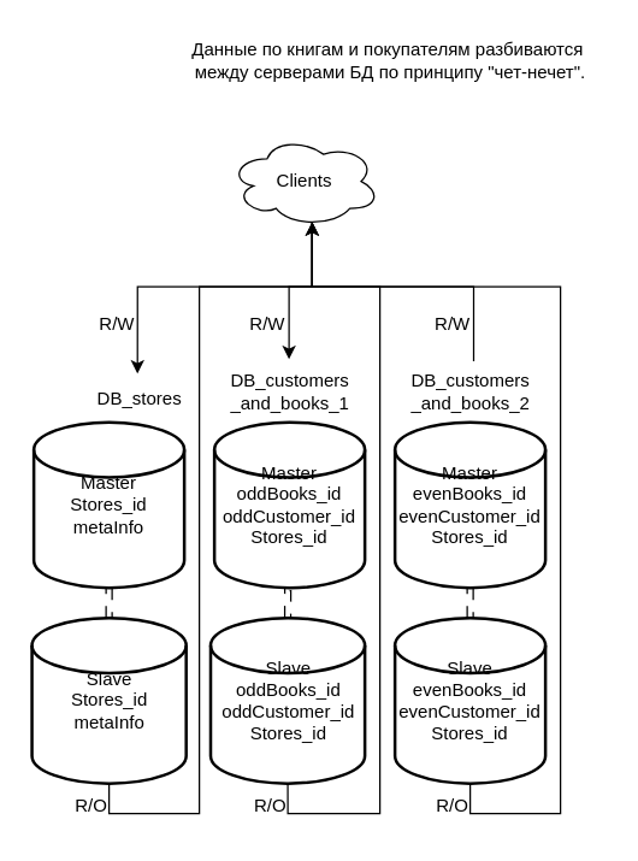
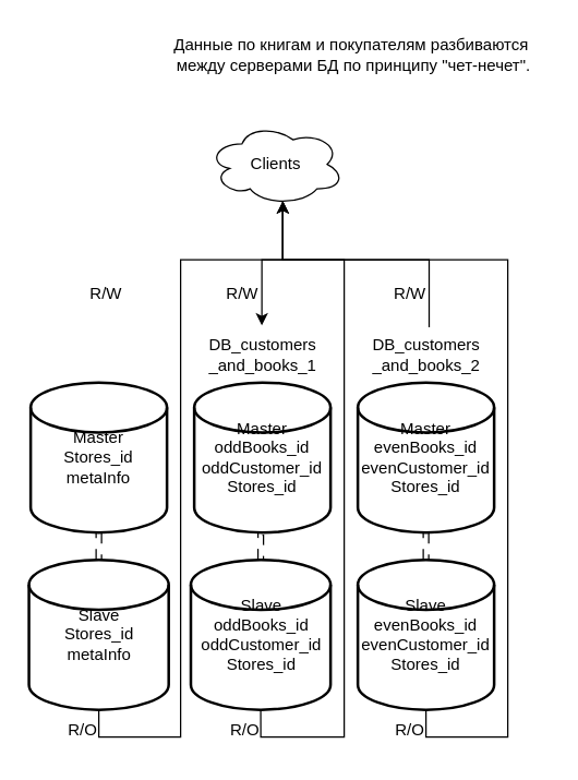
  <mxCell id="0" />
  <mxCell id="1" parent="0" />
  <mxCell id="2" style="edgeStyle=orthogonalEdgeStyle;rounded=0;orthogonalLoop=1;jettySize=auto;html=1;exitX=0.5;exitY=1;exitDx=0;exitDy=0;exitPerimeter=0;entryX=0.5;entryY=0;entryDx=0;entryDy=0;entryPerimeter=0;shape=link;dashed=1;dashPattern=8 8;" edge="1" parent="1" source="3" target="19"><mxGeometry relative="1" as="geometry" /></mxCell>
  <mxCell id="3" value="Master&lt;br&gt;Stores_id&lt;br&gt;metaInfo" style="strokeWidth=2;html=1;shape=mxgraph.flowchart.database;whiteSpace=wrap;" vertex="1" parent="1"><mxGeometry x="22" y="280" width="100" height="110" as="geometry" /></mxCell>
  <mxCell id="4" style="edgeStyle=orthogonalEdgeStyle;shape=link;rounded=0;orthogonalLoop=1;jettySize=auto;html=1;exitX=0.5;exitY=1;exitDx=0;exitDy=0;exitPerimeter=0;entryX=0.5;entryY=0;entryDx=0;entryDy=0;entryPerimeter=0;dashed=1;dashPattern=8 8;" edge="1" parent="1" source="5" target="20"><mxGeometry relative="1" as="geometry" /></mxCell>
  <mxCell id="5" value="Master&lt;br&gt;oddBooks_id&lt;br&gt;oddCustomer_id&lt;br&gt;Stores_id" style="strokeWidth=2;html=1;shape=mxgraph.flowchart.database;whiteSpace=wrap;" vertex="1" parent="1"><mxGeometry x="142" y="280" width="100" height="110" as="geometry" /></mxCell>
- <mxCell id="6" value="DB_stores" style="text;html=1;align=center;verticalAlign=middle;resizable=0;points=[];autosize=1;strokeColor=none;fillColor=none;" vertex="1" parent="1"><mxGeometry x="52" y="250" width="80" height="30" as="geometry" /></mxCell>
  <mxCell id="7" value="DB_customers&lt;br&gt;_and_books_1" style="text;html=1;align=center;verticalAlign=middle;resizable=0;points=[];autosize=1;strokeColor=none;fillColor=none;" vertex="1" parent="1"><mxGeometry x="142" y="240" width="100" height="40" as="geometry" /></mxCell>
  <mxCell id="8" value="DB_customers&lt;br&gt;_and_books_2" style="text;html=1;align=center;verticalAlign=middle;resizable=0;points=[];autosize=1;strokeColor=none;fillColor=none;" vertex="1" parent="1"><mxGeometry x="262" y="240" width="100" height="40" as="geometry" /></mxCell>
  <mxCell id="9" style="edgeStyle=orthogonalEdgeStyle;shape=link;rounded=0;orthogonalLoop=1;jettySize=auto;html=1;exitX=0.5;exitY=1;exitDx=0;exitDy=0;exitPerimeter=0;entryX=0.5;entryY=0;entryDx=0;entryDy=0;entryPerimeter=0;dashed=1;dashPattern=8 8;" edge="1" parent="1" source="10" target="21"><mxGeometry relative="1" as="geometry" /></mxCell>
  <mxCell id="10" value="Master&lt;br&gt;evenBooks_id&lt;br&gt;evenCustomer_id&lt;br&gt;Stores_id" style="strokeWidth=2;html=1;shape=mxgraph.flowchart.database;whiteSpace=wrap;" vertex="1" parent="1"><mxGeometry x="262" y="280" width="100" height="110" as="geometry" /></mxCell>
  <mxCell id="11" style="edgeStyle=orthogonalEdgeStyle;rounded=0;orthogonalLoop=1;jettySize=auto;html=1;exitX=0.55;exitY=0.95;exitDx=0;exitDy=0;exitPerimeter=0;entryX=0.496;entryY=-0.047;entryDx=0;entryDy=0;entryPerimeter=0;" edge="1" parent="1" source="17" target="7"><mxGeometry relative="1" as="geometry"><Array as="points"><mxPoint x="207" y="190" /><mxPoint x="192" y="190" /></Array></mxGeometry></mxCell>
- <mxCell id="12" style="edgeStyle=orthogonalEdgeStyle;rounded=0;orthogonalLoop=1;jettySize=auto;html=1;exitX=0.55;exitY=0.95;exitDx=0;exitDy=0;exitPerimeter=0;entryX=0.486;entryY=-0.075;entryDx=0;entryDy=0;entryPerimeter=0;" edge="1" parent="1" source="17" target="6"><mxGeometry relative="1" as="geometry"><Array as="points"><mxPoint x="207" y="190" /><mxPoint x="91" y="190" /></Array></mxGeometry></mxCell>
  <mxCell id="13" style="edgeStyle=orthogonalEdgeStyle;rounded=0;orthogonalLoop=1;jettySize=auto;html=1;exitX=0.55;exitY=0.95;exitDx=0;exitDy=0;exitPerimeter=0;entryX=0.523;entryY=-0.013;entryDx=0;entryDy=0;entryPerimeter=0;endArrow=none;" edge="1" parent="1" source="17" target="8"><mxGeometry relative="1" as="geometry"><Array as="points"><mxPoint x="207" y="190" /><mxPoint x="314" y="190" /></Array></mxGeometry></mxCell>
  <mxCell id="14" style="edgeStyle=orthogonalEdgeStyle;rounded=0;orthogonalLoop=1;jettySize=auto;html=1;exitX=0.55;exitY=0.95;exitDx=0;exitDy=0;exitPerimeter=0;entryX=0.5;entryY=1;entryDx=0;entryDy=0;entryPerimeter=0;strokeColor=default;startArrow=classic;startFill=1;endArrow=none;endFill=0;" edge="1" parent="1" source="17" target="19"><mxGeometry relative="1" as="geometry"><Array as="points"><mxPoint x="207" y="190" /><mxPoint x="132" y="190" /><mxPoint x="132" y="540" /><mxPoint x="72" y="540" /></Array></mxGeometry></mxCell>
  <mxCell id="15" style="edgeStyle=orthogonalEdgeStyle;rounded=0;orthogonalLoop=1;jettySize=auto;html=1;exitX=0.55;exitY=0.95;exitDx=0;exitDy=0;exitPerimeter=0;entryX=0.5;entryY=1;entryDx=0;entryDy=0;entryPerimeter=0;strokeColor=default;startArrow=classic;startFill=1;endArrow=none;endFill=0;" edge="1" parent="1" source="17" target="20"><mxGeometry relative="1" as="geometry"><Array as="points"><mxPoint x="207" y="190" /><mxPoint x="252" y="190" /><mxPoint x="252" y="540" /><mxPoint x="191" y="540" /></Array></mxGeometry></mxCell>
  <mxCell id="16" style="edgeStyle=orthogonalEdgeStyle;rounded=0;orthogonalLoop=1;jettySize=auto;html=1;exitX=0.55;exitY=0.95;exitDx=0;exitDy=0;exitPerimeter=0;entryX=0.5;entryY=1;entryDx=0;entryDy=0;entryPerimeter=0;strokeColor=default;startArrow=classic;startFill=1;endArrow=none;endFill=0;" edge="1" parent="1" source="17" target="21"><mxGeometry relative="1" as="geometry"><Array as="points"><mxPoint x="207" y="190" /><mxPoint x="372" y="190" /><mxPoint x="372" y="540" /><mxPoint x="312" y="540" /></Array></mxGeometry></mxCell>
  <mxCell id="17" value="Clients" style="ellipse;shape=cloud;whiteSpace=wrap;html=1;align=center;" vertex="1" parent="1"><mxGeometry x="152" y="90" width="100" height="60" as="geometry" /></mxCell>
  <mxCell id="18" value="Данные по книгам и покупателям разбиваются&lt;br&gt;&amp;nbsp;между серверами БД по принципу &quot;чет-нечет&quot;." style="text;html=1;align=center;verticalAlign=middle;resizable=0;points=[];autosize=1;strokeColor=none;fillColor=none;" vertex="1" parent="1"><mxGeometry x="112" y="20" width="290" height="40" as="geometry" /></mxCell>
  <mxCell id="19" value="Slave&lt;br&gt;Stores_id&lt;br&gt;metaInfo" style="strokeWidth=2;html=1;shape=mxgraph.flowchart.database;whiteSpace=wrap;" vertex="1" parent="1"><mxGeometry x="20.75" y="410" width="102.5" height="110" as="geometry" /></mxCell>
  <mxCell id="20" value="Slave&lt;br&gt;oddBooks_id&lt;br&gt;oddCustomer_id&lt;br&gt;Stores_id" style="strokeWidth=2;html=1;shape=mxgraph.flowchart.database;whiteSpace=wrap;" vertex="1" parent="1"><mxGeometry x="139.5" y="410" width="102.5" height="110" as="geometry" /></mxCell>
  <mxCell id="21" value="Slave&lt;br&gt;evenBooks_id&lt;br&gt;evenCustomer_id&lt;br&gt;Stores_id" style="strokeWidth=2;html=1;shape=mxgraph.flowchart.database;whiteSpace=wrap;" vertex="1" parent="1"><mxGeometry x="262" y="410" width="100" height="110" as="geometry" /></mxCell>
  <mxCell id="22" value="R/W" style="text;html=1;align=center;verticalAlign=middle;resizable=0;points=[];autosize=1;strokeColor=none;fillColor=none;" vertex="1" parent="1"><mxGeometry x="52" y="200" width="50" height="30" as="geometry" /></mxCell>
  <mxCell id="23" value="R/W" style="text;html=1;align=center;verticalAlign=middle;resizable=0;points=[];autosize=1;strokeColor=none;fillColor=none;" vertex="1" parent="1"><mxGeometry x="152" y="200" width="50" height="30" as="geometry" /></mxCell>
  <mxCell id="24" value="R/W" style="text;html=1;align=center;verticalAlign=middle;resizable=0;points=[];autosize=1;strokeColor=none;fillColor=none;" vertex="1" parent="1"><mxGeometry x="275" y="200" width="50" height="30" as="geometry" /></mxCell>
  <mxCell id="25" value="R/O" style="text;html=1;align=center;verticalAlign=middle;resizable=0;points=[];autosize=1;strokeColor=none;fillColor=none;" vertex="1" parent="1"><mxGeometry x="280" y="520" width="40" height="30" as="geometry" /></mxCell>
  <mxCell id="26" value="R/O" style="text;html=1;align=center;verticalAlign=middle;resizable=0;points=[];autosize=1;strokeColor=none;fillColor=none;" vertex="1" parent="1"><mxGeometry x="159" y="520" width="40" height="30" as="geometry" /></mxCell>
  <mxCell id="27" value="R/O" style="text;html=1;align=center;verticalAlign=middle;resizable=0;points=[];autosize=1;strokeColor=none;fillColor=none;" vertex="1" parent="1"><mxGeometry x="40" y="520" width="40" height="30" as="geometry" /></mxCell>
